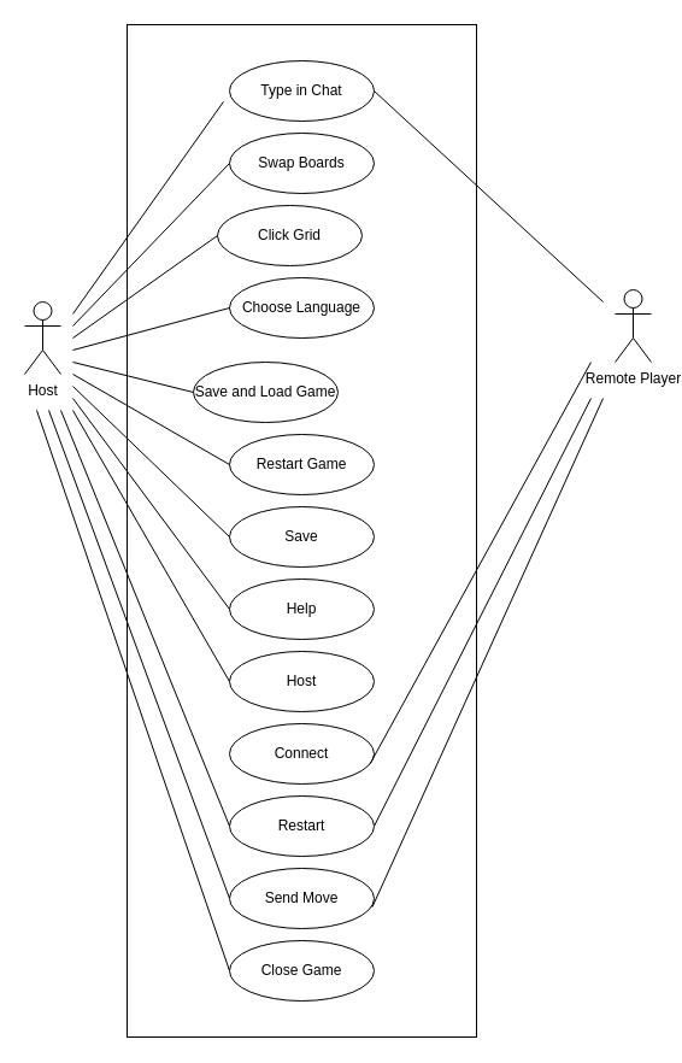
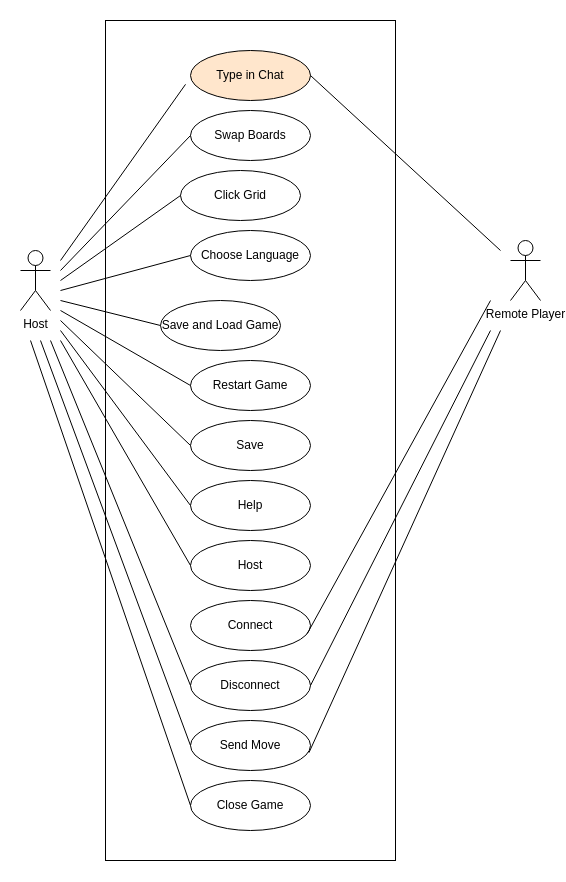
  <mxCell id="0" />
  <mxCell id="1" parent="0" />
  <mxCell id="2" value="Host&lt;br&gt;" style="shape=umlActor;verticalLabelPosition=bottom;verticalAlign=top;html=1;outlineConnect=0;" parent="1" vertex="1"><mxGeometry x="20" y="250" width="30" height="60" as="geometry" /></mxCell>
  <mxCell id="3" value="" style="rounded=0;whiteSpace=wrap;html=1;" parent="1" vertex="1"><mxGeometry x="105" y="20" width="290" height="840" as="geometry" /></mxCell>
  <mxCell id="4" value="Click Grid" style="ellipse;whiteSpace=wrap;html=1;" parent="1" vertex="1"><mxGeometry x="180" y="170" width="120" height="50" as="geometry" /></mxCell>
- <mxCell id="5" value="Type in Chat" style="ellipse;whiteSpace=wrap;html=1;" parent="1" vertex="1"><mxGeometry x="190" y="50" width="120" height="50" as="geometry" /></mxCell>
+ <mxCell id="5" value="Type in Chat" style="ellipse;whiteSpace=wrap;html=1;fillColor=#ffe6cc;" parent="1" vertex="1"><mxGeometry x="190" y="50" width="120" height="50" as="geometry" /></mxCell>
  <mxCell id="6" value="Swap Boards" style="ellipse;whiteSpace=wrap;html=1;" parent="1" vertex="1"><mxGeometry x="190" y="110" width="120" height="50" as="geometry" /></mxCell>
  <mxCell id="7" value="Choose Language" style="ellipse;whiteSpace=wrap;html=1;" parent="1" vertex="1"><mxGeometry x="190" y="230" width="120" height="50" as="geometry" /></mxCell>
  <mxCell id="8" value="Save and Load Game" style="ellipse;whiteSpace=wrap;html=1;" parent="1" vertex="1"><mxGeometry x="160" y="300" width="120" height="50" as="geometry" /></mxCell>
  <mxCell id="9" value="Restart Game" style="ellipse;whiteSpace=wrap;html=1;" parent="1" vertex="1"><mxGeometry x="190" y="360" width="120" height="50" as="geometry" /></mxCell>
  <mxCell id="10" value="Save" style="ellipse;whiteSpace=wrap;html=1;" parent="1" vertex="1"><mxGeometry x="190" y="420" width="120" height="50" as="geometry" /></mxCell>
  <mxCell id="11" value="Help" style="ellipse;whiteSpace=wrap;html=1;" parent="1" vertex="1"><mxGeometry x="190" y="480" width="120" height="50" as="geometry" /></mxCell>
  <mxCell id="12" value="Host" style="ellipse;whiteSpace=wrap;html=1;" parent="1" vertex="1"><mxGeometry x="190" y="540" width="120" height="50" as="geometry" /></mxCell>
  <mxCell id="13" value="Close Game" style="ellipse;whiteSpace=wrap;html=1;" parent="1" vertex="1"><mxGeometry x="190" y="780" width="120" height="50" as="geometry" /></mxCell>
  <mxCell id="14" value="" style="endArrow=none;html=1;rounded=0;entryX=0.276;entryY=0.076;entryDx=0;entryDy=0;entryPerimeter=0;" parent="1" target="3" edge="1"><mxGeometry width="50" height="50" relative="1" as="geometry"><mxPoint x="60" y="260" as="sourcePoint" /><mxPoint x="110" y="210" as="targetPoint" /></mxGeometry></mxCell>
  <mxCell id="15" value="" style="endArrow=none;html=1;rounded=0;entryX=0;entryY=0.5;entryDx=0;entryDy=0;" parent="1" target="6" edge="1"><mxGeometry width="50" height="50" relative="1" as="geometry"><mxPoint x="60" y="270" as="sourcePoint" /><mxPoint x="460" y="260" as="targetPoint" /></mxGeometry></mxCell>
  <mxCell id="16" value="" style="endArrow=none;html=1;rounded=0;entryX=0;entryY=0.5;entryDx=0;entryDy=0;" parent="1" target="4" edge="1"><mxGeometry width="50" height="50" relative="1" as="geometry"><mxPoint x="60" y="280" as="sourcePoint" /><mxPoint x="460" y="260" as="targetPoint" /></mxGeometry></mxCell>
  <mxCell id="17" value="" style="endArrow=none;html=1;rounded=0;entryX=0;entryY=0.5;entryDx=0;entryDy=0;" parent="1" target="7" edge="1"><mxGeometry width="50" height="50" relative="1" as="geometry"><mxPoint x="60" y="290" as="sourcePoint" /><mxPoint x="460" y="260" as="targetPoint" /></mxGeometry></mxCell>
  <mxCell id="18" value="" style="endArrow=none;html=1;rounded=0;entryX=0;entryY=0.5;entryDx=0;entryDy=0;" parent="1" target="8" edge="1"><mxGeometry width="50" height="50" relative="1" as="geometry"><mxPoint x="60" y="300" as="sourcePoint" /><mxPoint x="460" y="260" as="targetPoint" /></mxGeometry></mxCell>
  <mxCell id="19" value="" style="endArrow=none;html=1;rounded=0;entryX=0;entryY=0.5;entryDx=0;entryDy=0;" parent="1" target="9" edge="1"><mxGeometry width="50" height="50" relative="1" as="geometry"><mxPoint x="60" y="310" as="sourcePoint" /><mxPoint x="460" y="260" as="targetPoint" /></mxGeometry></mxCell>
  <mxCell id="20" value="" style="endArrow=none;html=1;rounded=0;entryX=0;entryY=0.5;entryDx=0;entryDy=0;" parent="1" target="10" edge="1"><mxGeometry width="50" height="50" relative="1" as="geometry"><mxPoint x="60" y="320" as="sourcePoint" /><mxPoint x="460" y="260" as="targetPoint" /></mxGeometry></mxCell>
  <mxCell id="21" value="" style="endArrow=none;html=1;rounded=0;entryX=0;entryY=0.5;entryDx=0;entryDy=0;" parent="1" target="11" edge="1"><mxGeometry width="50" height="50" relative="1" as="geometry"><mxPoint x="60" y="330" as="sourcePoint" /><mxPoint x="460" y="260" as="targetPoint" /></mxGeometry></mxCell>
  <mxCell id="22" value="" style="endArrow=none;html=1;rounded=0;entryX=0;entryY=0.5;entryDx=0;entryDy=0;" parent="1" target="12" edge="1"><mxGeometry width="50" height="50" relative="1" as="geometry"><mxPoint x="60" y="340" as="sourcePoint" /><mxPoint x="460" y="340" as="targetPoint" /></mxGeometry></mxCell>
  <mxCell id="23" value="" style="endArrow=none;html=1;rounded=0;entryX=0;entryY=0.5;entryDx=0;entryDy=0;" parent="1" target="13" edge="1"><mxGeometry width="50" height="50" relative="1" as="geometry"><mxPoint x="30" y="340" as="sourcePoint" /><mxPoint x="460" y="340" as="targetPoint" /></mxGeometry></mxCell>
  <mxCell id="24" value="Remote Player&lt;br&gt;" style="shape=umlActor;verticalLabelPosition=bottom;verticalAlign=top;html=1;outlineConnect=0;" vertex="1" parent="1"><mxGeometry x="510" y="240" width="30" height="60" as="geometry" /></mxCell>
  <mxCell id="25" value="Connect" style="ellipse;whiteSpace=wrap;html=1;" vertex="1" parent="1"><mxGeometry x="190" y="600" width="120" height="50" as="geometry" /></mxCell>
- <mxCell id="26" value="Restart" style="ellipse;whiteSpace=wrap;html=1;" vertex="1" parent="1"><mxGeometry x="190" y="660" width="120" height="50" as="geometry" /></mxCell>
+ <mxCell id="26" value="Disconnect" style="ellipse;whiteSpace=wrap;html=1;" vertex="1" parent="1"><mxGeometry x="190" y="660" width="120" height="50" as="geometry" /></mxCell>
  <mxCell id="27" value="" style="endArrow=none;html=1;rounded=0;exitX=0;exitY=0.5;exitDx=0;exitDy=0;" edge="1" parent="1" source="26"><mxGeometry width="50" height="50" relative="1" as="geometry"><mxPoint x="390" y="580" as="sourcePoint" /><mxPoint x="50" y="340" as="targetPoint" /></mxGeometry></mxCell>
  <mxCell id="28" value="" style="endArrow=none;html=1;rounded=0;exitX=1;exitY=0.5;exitDx=0;exitDy=0;" edge="1" parent="1" source="5"><mxGeometry width="50" height="50" relative="1" as="geometry"><mxPoint x="390" y="360" as="sourcePoint" /><mxPoint x="500" y="250" as="targetPoint" /></mxGeometry></mxCell>
  <mxCell id="29" value="" style="endArrow=none;html=1;rounded=0;exitX=0.973;exitY=0.66;exitDx=0;exitDy=0;exitPerimeter=0;" edge="1" parent="1" source="25"><mxGeometry width="50" height="50" relative="1" as="geometry"><mxPoint x="390" y="390" as="sourcePoint" /><mxPoint x="490" y="300" as="targetPoint" /></mxGeometry></mxCell>
  <mxCell id="30" value="" style="endArrow=none;html=1;rounded=0;exitX=1;exitY=0.5;exitDx=0;exitDy=0;" edge="1" parent="1" source="26"><mxGeometry width="50" height="50" relative="1" as="geometry"><mxPoint x="390" y="490" as="sourcePoint" /><mxPoint x="490" y="330" as="targetPoint" /></mxGeometry></mxCell>
  <mxCell id="31" value="Send Move" style="ellipse;whiteSpace=wrap;html=1;" vertex="1" parent="1"><mxGeometry x="190" y="720" width="120" height="50" as="geometry" /></mxCell>
  <mxCell id="32" value="" style="endArrow=none;html=1;rounded=0;exitX=0.987;exitY=0.644;exitDx=0;exitDy=0;exitPerimeter=0;" edge="1" parent="1" source="31"><mxGeometry width="50" height="50" relative="1" as="geometry"><mxPoint x="370" y="520" as="sourcePoint" /><mxPoint x="500" y="330" as="targetPoint" /></mxGeometry></mxCell>
  <mxCell id="33" value="" style="endArrow=none;html=1;rounded=0;exitX=0;exitY=0.5;exitDx=0;exitDy=0;" edge="1" parent="1" source="31"><mxGeometry width="50" height="50" relative="1" as="geometry"><mxPoint x="370" y="520" as="sourcePoint" /><mxPoint x="40" y="340" as="targetPoint" /></mxGeometry></mxCell>
